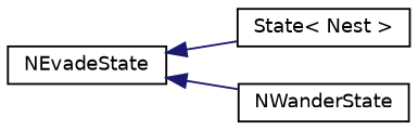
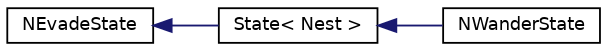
  digraph {
    rankdir=LR
    node [color=black fillcolor=white fontname=Helvetica fontsize=10 shape=record style=filled]
    edge [color=midnightblue dir=back fontname=Helvetica fontsize=10 labelfontname=Helvetica labelfontsize=10 style=solid]
    n1 [height=0.2 label="State\< Nest \>" width=0.4]
    n2 [height=0.2 label=NWanderState width=0.4]
    n3 [height=0.2 label=NEvadeState width=0.4]
-   n3 -> n2
+   n1 -> n2
    n3 -> n1
  }
